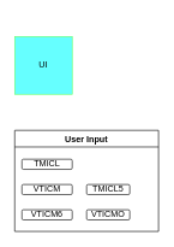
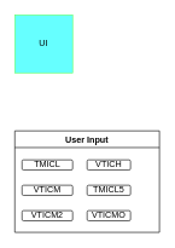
  <mxCell id="0" />
  <mxCell id="1" parent="0" />
- <mxCell id="2" value="UI" style="whiteSpace=wrap;html=1;aspect=fixed;strokeColor=#66FF66;fillColor=#66FFFF;" vertex="1" parent="1"><mxGeometry x="20" y="50" width="80" height="80" as="geometry" /></mxCell>
+ <mxCell id="2" value="UI" style="whiteSpace=wrap;html=1;aspect=fixed;strokeColor=#66FF66;fillColor=#66FFFF;" vertex="1" parent="1"><mxGeometry x="20" y="20" width="80" height="80" as="geometry" /></mxCell>
  <mxCell id="3" value="User Input" style="swimlane;" vertex="1" parent="1"><mxGeometry x="20" y="180" width="200" height="140" as="geometry" /></mxCell>
  <mxCell id="4" value="TMICL" style="rounded=1;whiteSpace=wrap;html=1;" vertex="1" parent="3"><mxGeometry x="10" y="40" width="70" height="14" as="geometry" /></mxCell>
+ <mxCell id="5" value="VTICH" style="rounded=1;whiteSpace=wrap;html=1;" vertex="1" parent="3"><mxGeometry x="100" y="40" width="60" height="14" as="geometry" /></mxCell>
  <mxCell id="6" value="TMICL5" style="rounded=1;whiteSpace=wrap;html=1;" vertex="1" parent="3"><mxGeometry x="100" y="75" width="60" height="14" as="geometry" /></mxCell>
- <mxCell id="7" value="VTICM6" style="rounded=1;whiteSpace=wrap;html=1;" vertex="1" parent="3"><mxGeometry x="10" y="110" width="70" height="14" as="geometry" /></mxCell>
+ <mxCell id="7" value="VTICM2" style="rounded=1;whiteSpace=wrap;html=1;" vertex="1" parent="3"><mxGeometry x="10" y="110" width="70" height="14" as="geometry" /></mxCell>
  <mxCell id="8" value="VTICMO" style="rounded=1;whiteSpace=wrap;html=1;" vertex="1" parent="3"><mxGeometry x="100" y="110" width="60" height="14" as="geometry" /></mxCell>
  <mxCell id="9" value="VTICM" style="rounded=1;whiteSpace=wrap;html=1;" vertex="1" parent="3"><mxGeometry x="10" y="75" width="70" height="14" as="geometry" /></mxCell>
